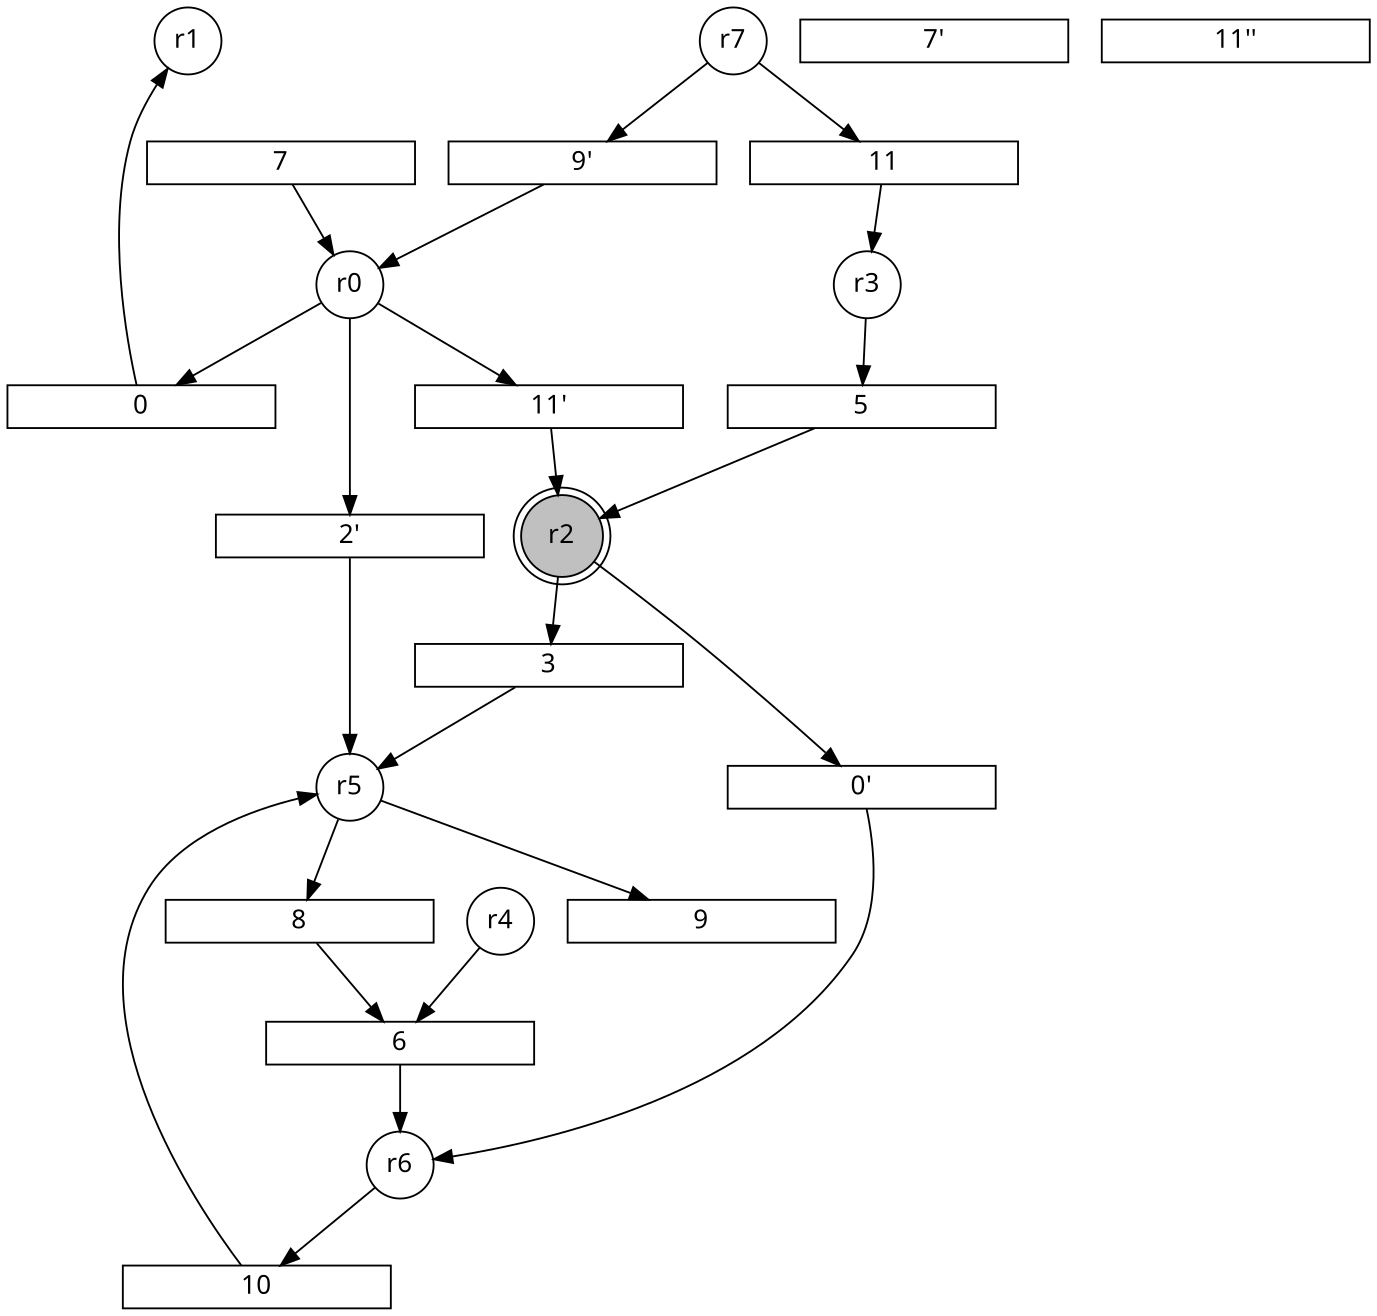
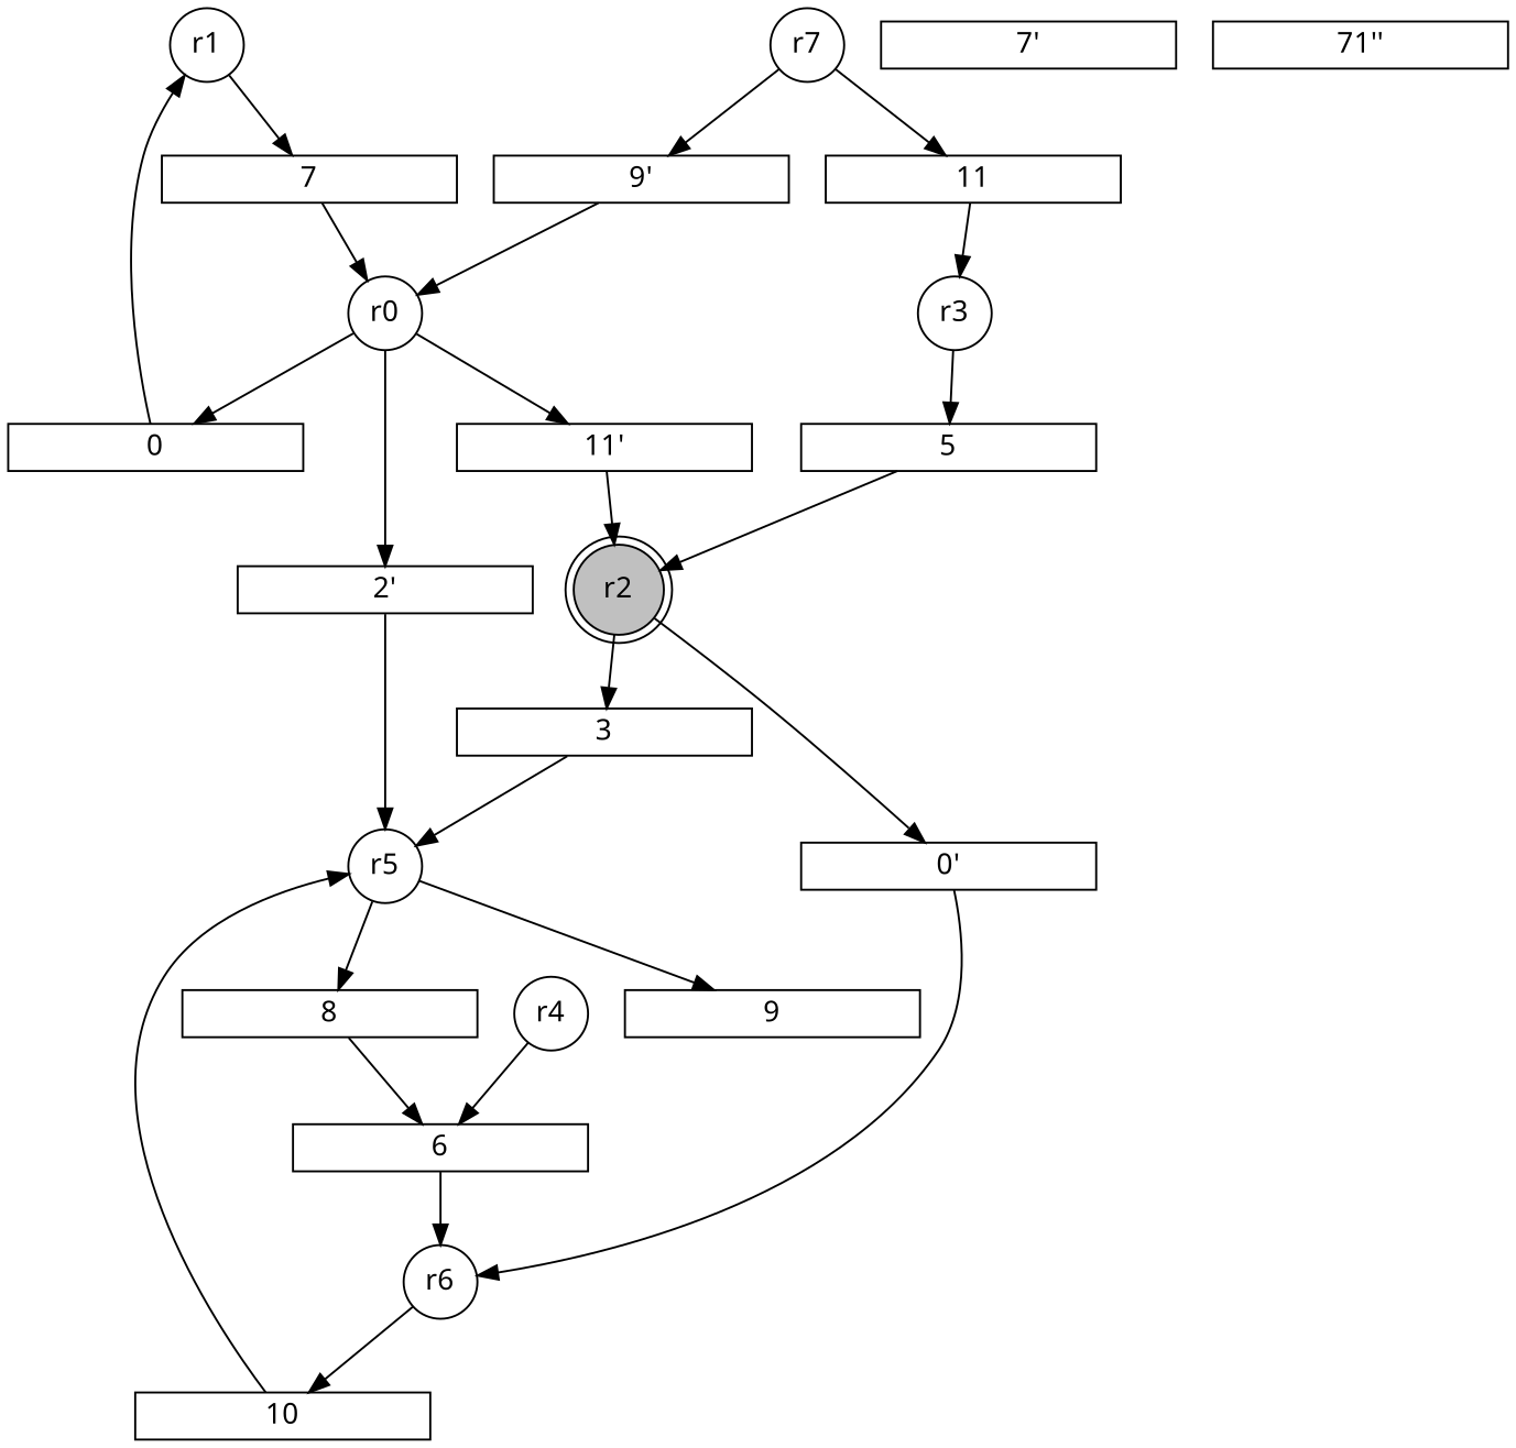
  digraph {
    fontname="Noto Sans"
    node [fontname="Noto Sans" shape=rect forcelabels=false]
    edge [fontname="Noto Sans"]
    r1 [fixedsize=2 shape=circle forcelabels=""]
    r5 [fixedsize=2 shape=circle forcelabels=""]
    r3 [fixedsize=2 shape=circle forcelabels=""]
    r6 [fixedsize=2 shape=circle forcelabels=""]
    r4 [fixedsize=2 shape=circle forcelabels=""]
    r0 [fixedsize=2 shape=circle forcelabels=""]
    r7 [fixedsize=2 shape=circle forcelabels=""]
    r2 [color=black fillcolor=gray fixedsize=2 shape=doublecircle style=filled forcelabels=""]
    n9 [height=0.2 label="2'" width=2]
    n10 [height=0.2 label="7'" width=2]
    n11 [height=0.2 label="0'" width=2]
    n12 [height=0.2 label="9'" width=2]
    n13 [height=0.2 label="11'" width=2]
-   n14 [height=0.2 label="11''" width=2]
+   n14 [height=0.2 label="71''" width=2]
    0 [height=0.2 width=2]
    3 [height=0.2 width=2]
    5 [height=0.2 width=2]
    6 [height=0.2 width=2]
    7 [height=0.2 width=2]
    8 [height=0.2 width=2]
    9 [height=0.2 width=2]
    10 [height=0.2 width=2]
    11 [height=0.2 width=2]
    subgraph sub_1 {
      r1
      r5
      r3
      r6
      r4
      r0
      r7
    }
    subgraph sub_2 {
      r2
    }
    subgraph sub_3 {
      n9
      n10
      n11
      n12
      n13
      n14
      0
      3
      5
      6
      7
      8
      9
      10
      11
    }
+   r1 -> 7
    r5 -> 8
    r5 -> 9
    r3 -> 5
    r6 -> 10
    r4 -> 6
    r0 -> n9
    r0 -> n13
    r0 -> 0
    r7 -> n12
    r7 -> 11
    r2 -> n11
    r2 -> 3
    n9 -> r5
    n11 -> r6
    n12 -> r0
    n13 -> r2
    0 -> r1
    3 -> r5
    5 -> r2
    6 -> r6
    7 -> r0
    8 -> 6
    10 -> r5
    11 -> r3
  }
